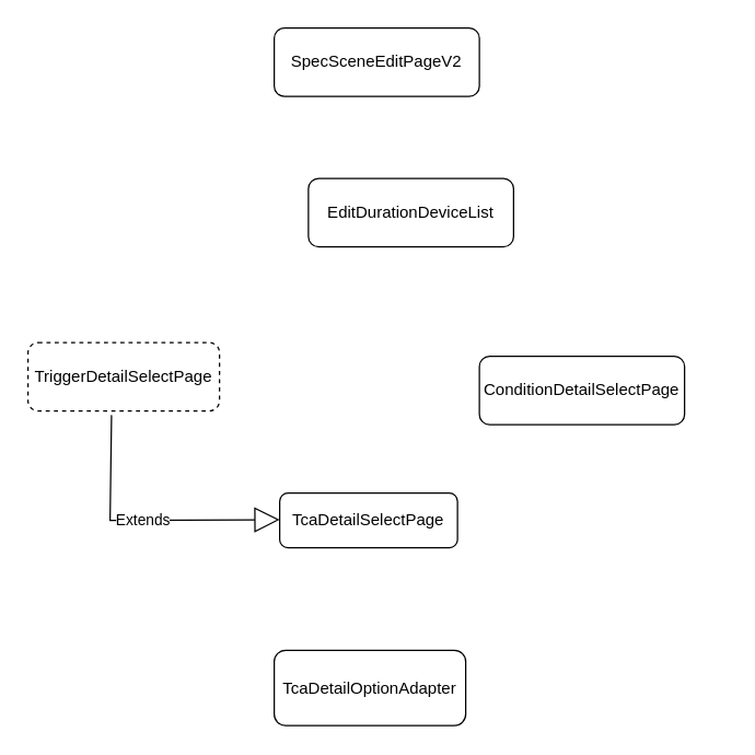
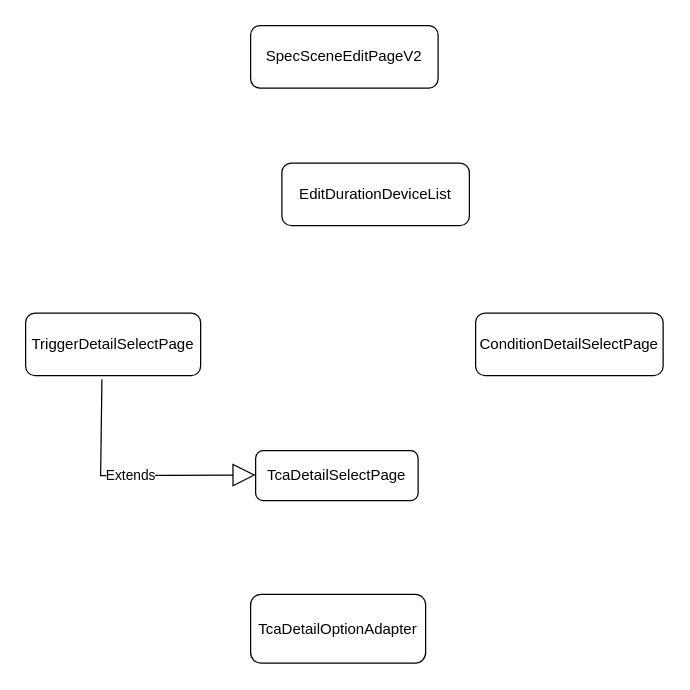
  <mxCell id="0" />
  <mxCell id="1" parent="0" />
  <mxCell id="2" value="SpecSceneEditPageV2" style="rounded=1;whiteSpace=wrap;html=1;" parent="1" vertex="1"><mxGeometry x="200" y="20" width="150" height="50" as="geometry" /></mxCell>
  <mxCell id="3" value="EditDurationDeviceList" style="rounded=1;whiteSpace=wrap;html=1;" vertex="1" parent="1"><mxGeometry x="225" y="130" width="150" height="50" as="geometry" /></mxCell>
- <mxCell id="4" value="TriggerDetailSelectPage" style="rounded=1;whiteSpace=wrap;html=1;dashed=1;" vertex="1" parent="1"><mxGeometry x="20" y="250" width="140" height="50" as="geometry" /></mxCell>
- <mxCell id="5" value="ConditionDetailSelectPage" style="rounded=1;whiteSpace=wrap;html=1;" vertex="1" parent="1"><mxGeometry x="350" y="260" width="150" height="50" as="geometry" /></mxCell>
+ <mxCell id="4" value="TriggerDetailSelectPage" style="rounded=1;whiteSpace=wrap;html=1;" vertex="1" parent="1"><mxGeometry x="20" y="250" width="140" height="50" as="geometry" /></mxCell>
+ <mxCell id="5" value="ConditionDetailSelectPage" style="rounded=1;whiteSpace=wrap;html=1;" vertex="1" parent="1"><mxGeometry x="380" y="250" width="150" height="50" as="geometry" /></mxCell>
  <mxCell id="6" value="TcaDetailSelectPage" style="rounded=1;whiteSpace=wrap;html=1;" vertex="1" parent="1"><mxGeometry x="204" y="360" width="130" height="40" as="geometry" /></mxCell>
  <mxCell id="7" value="TcaDetailOptionAdapter" style="rounded=1;whiteSpace=wrap;html=1;" vertex="1" parent="1"><mxGeometry x="200" y="475" width="140" height="55" as="geometry" /></mxCell>
  <mxCell id="8" value="Extends" style="endArrow=block;endSize=16;endFill=0;html=1;rounded=0;exitX=0.436;exitY=1.06;exitDx=0;exitDy=0;exitPerimeter=0;" edge="1" parent="1" source="4"><mxGeometry width="160" relative="1" as="geometry"><mxPoint x="44" y="379.5" as="sourcePoint" /><mxPoint x="204" y="379.5" as="targetPoint" /><Array as="points"><mxPoint x="80" y="380" /></Array></mxGeometry></mxCell>
